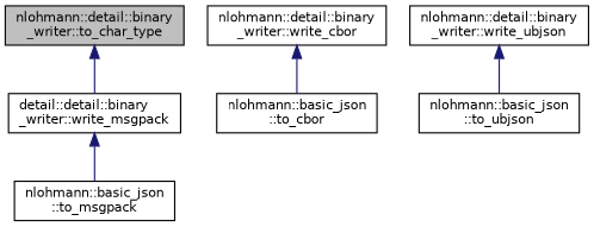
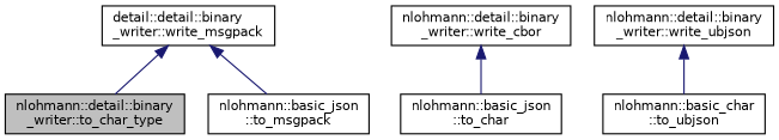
  digraph {
    rankdir=TB
    node [color=black fillcolor=white fontname=Helvetica fontsize=10 shape=record style=filled]
    edge [color=midnightblue dir=back fontname=Helvetica fontsize=10 labelfontname=Helvetica labelfontsize=10 style=solid]
    n1 [fillcolor=grey75 fontcolor=black height=0.2 label="nlohmann::detail::binary\l_writer::to_char_type" width=0.4]
    n2 [height=0.2 label="detail::detail::binary\l_writer::write_msgpack" width=0.4]
    n3 [height=0.2 label="nlohmann::detail::binary\l_writer::write_cbor" width=0.4]
-   n4 [height=0.2 label="nlohmann::basic_json\l::to_cbor" width=0.4]
+   n4 [height=0.2 label="nlohmann::basic_json\l::to_char" width=0.4]
    n5 [height=0.2 label="nlohmann::basic_json\l::to_msgpack" width=0.4]
    n6 [height=0.2 label="nlohmann::detail::binary\l_writer::write_ubjson" width=0.4]
-   n7 [height=0.2 label="nlohmann::basic_json\l::to_ubjson" width=0.4]
-   n1 -> n2
+   n7 [height=0.2 label="nlohmann::basic_char\l::to_ubjson" width=0.4]
+   n2 -> n1
    n2 -> n5
    n3 -> n4
    n6 -> n7
  }
